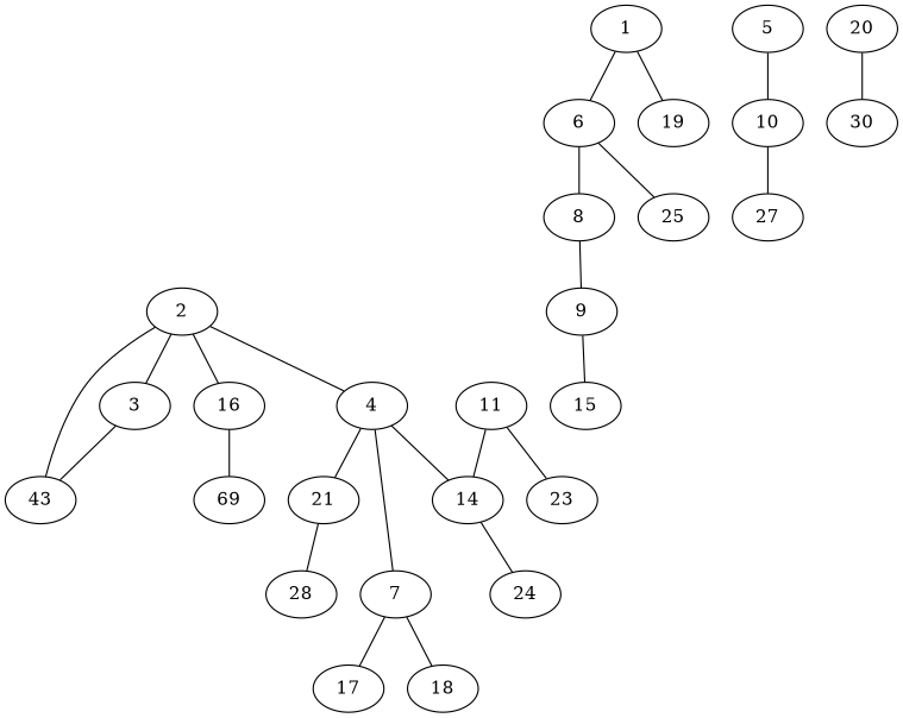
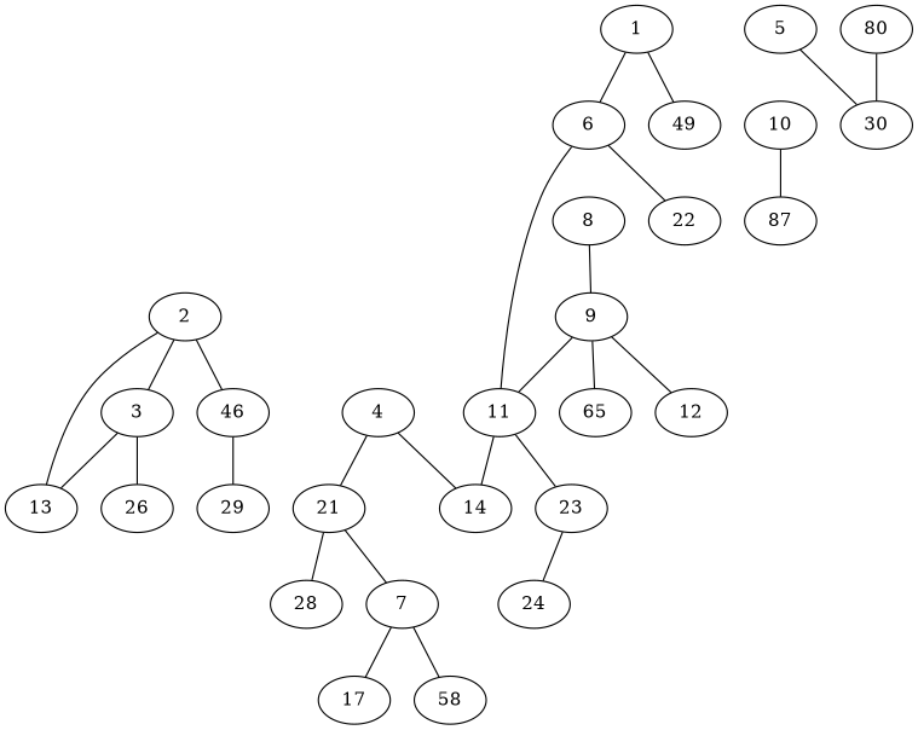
  graph {
    1
    6
-   19
+   19 [label=49]
    2
    3
    4
-   13 [label=43]
-   16
+   13
+   16 [label=46]
    8
-   22 [label=25]
+   22
+   26
    7
    14
    21
-   29 [label=69]
+   29
    9
    5
    10
    17
-   18
+   18 [label=58]
    28
-   27
+   27 [label=87]
    11
-   15
+   12
+   15 [label=65]
    23
-   20
+   20 [label=80]
    30
    24
    1 -- 6
    1 -- 19
-   6 -- 8
+   6 -- 11
    6 -- 22
    2 -- 3
-   2 -- 4
    2 -- 13
    2 -- 16
    3 -- 13
-   4 -- 7
+   3 -- 26
+   21 -- 7
    4 -- 14
    4 -- 21
    16 -- 29
    8 -- 9
    7 -- 17
    7 -- 18
    21 -- 28
+   9 -- 11
+   9 -- 12
    9 -- 15
-   5 -- 10
+   5 -- 30
    10 -- 27
    11 -- 14
    11 -- 23
-   14 -- 24
+   23 -- 24
    20 -- 30
  }
